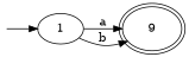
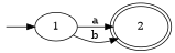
  digraph {
    rankdir=LR
    0 [shape=point style=invis]
    1
-   2 [peripheries=2 label=9]
+   2 [peripheries=2]
    0 -> 1
    1 -> 2 [label=a]
    1 -> 2 [label=b]
  }
